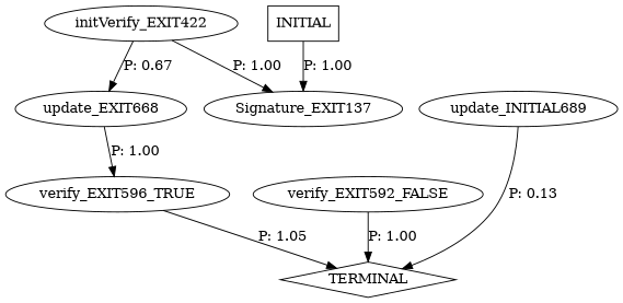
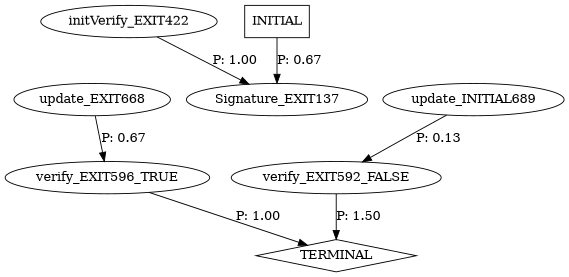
  digraph {
    n1 [label=Signature_EXIT137]
    n2 [label=initVerify_EXIT422]
    n3 [label=update_EXIT668]
    n4 [label=verify_EXIT596_TRUE]
    n5 [label=TERMINAL shape=diamond]
    n6 [label=update_INITIAL689]
    n7 [label=verify_EXIT592_FALSE]
    n8 [label=INITIAL shape=box]
    n2 -> n1 [label="P: 1.00"]
-   n2 -> n3 [label="P: 0.67"]
-   n3 -> n4 [label="P: 1.00"]
-   n4 -> n5 [label="P: 1.05"]
-   n6 -> n5 [label="P: 0.13"]
-   n7 -> n5 [label="P: 1.00"]
-   n8 -> n1 [label="P: 1.00"]
+   n3 -> n4 [label="P: 0.67"]
+   n4 -> n5 [label="P: 1.00"]
+   n6 -> n7 [label="P: 0.13"]
+   n7 -> n5 [label="P: 1.50"]
+   n8 -> n1 [label="P: 0.67"]
  }
